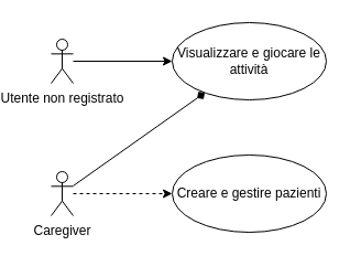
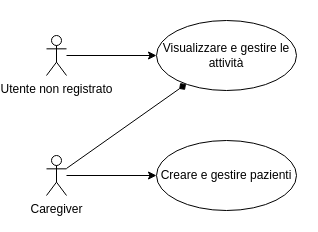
  <mxCell id="0" />
  <mxCell id="1" parent="0" />
  <mxCell id="2" style="edgeStyle=none;html=1;" parent="1" source="3" target="4" edge="1"><mxGeometry relative="1" as="geometry" /></mxCell>
  <mxCell id="3" value="Utente non registrato" style="shape=umlActor;verticalLabelPosition=bottom;verticalAlign=top;html=1;" parent="1" vertex="1"><mxGeometry x="20" y="35" width="20" height="40" as="geometry" /></mxCell>
- <mxCell id="4" value="Visualizzare e giocare le attività" style="ellipse;whiteSpace=wrap;html=1;" parent="1" vertex="1"><mxGeometry x="130" y="20" width="140" height="70" as="geometry" /></mxCell>
+ <mxCell id="4" value="Visualizzare e gestire le attività" style="ellipse;whiteSpace=wrap;html=1;" parent="1" vertex="1"><mxGeometry x="130" y="20" width="140" height="70" as="geometry" /></mxCell>
  <mxCell id="5" style="edgeStyle=none;html=1;endArrow=diamond;" parent="1" source="7" target="4" edge="1"><mxGeometry relative="1" as="geometry"><Array as="points" /></mxGeometry></mxCell>
- <mxCell id="6" style="edgeStyle=none;html=1;dashed=1;" parent="1" source="7" target="8" edge="1"><mxGeometry relative="1" as="geometry" /></mxCell>
+ <mxCell id="6" style="edgeStyle=none;html=1;" parent="1" source="7" target="8" edge="1"><mxGeometry relative="1" as="geometry" /></mxCell>
  <mxCell id="7" value="Caregiver" style="shape=umlActor;verticalLabelPosition=bottom;verticalAlign=top;html=1;" parent="1" vertex="1"><mxGeometry x="20" y="155" width="20" height="40" as="geometry" /></mxCell>
  <mxCell id="8" value="Creare e gestire pazienti" style="ellipse;whiteSpace=wrap;html=1;" parent="1" vertex="1"><mxGeometry x="130" y="140" width="140" height="70" as="geometry" /></mxCell>
